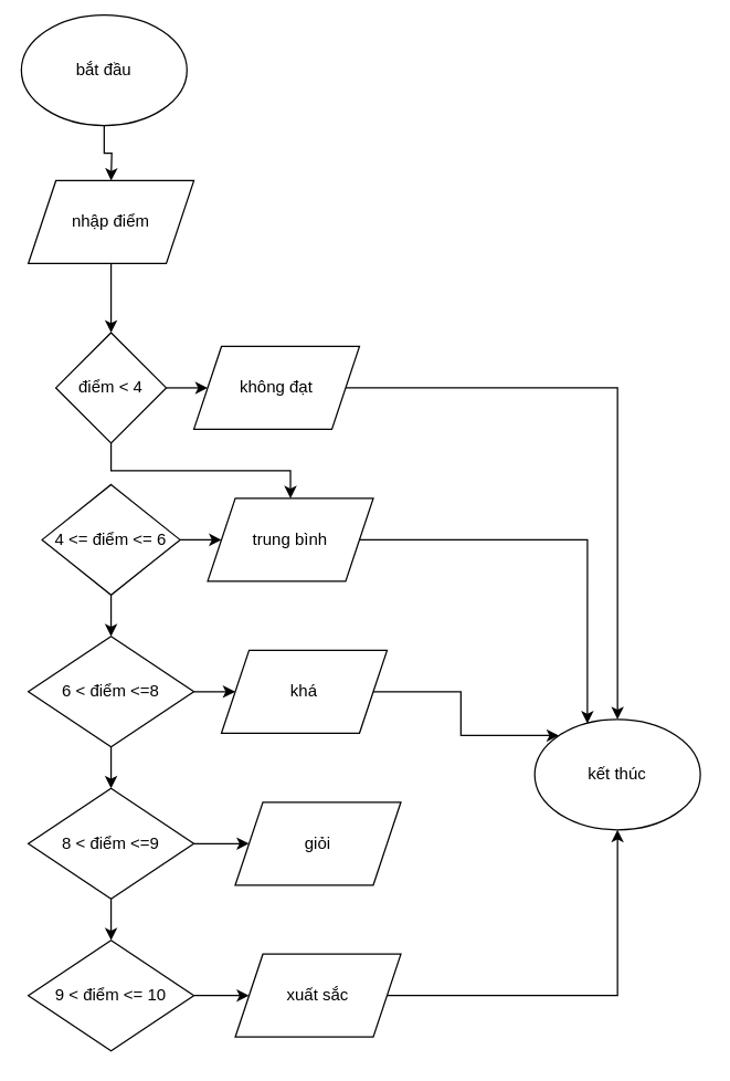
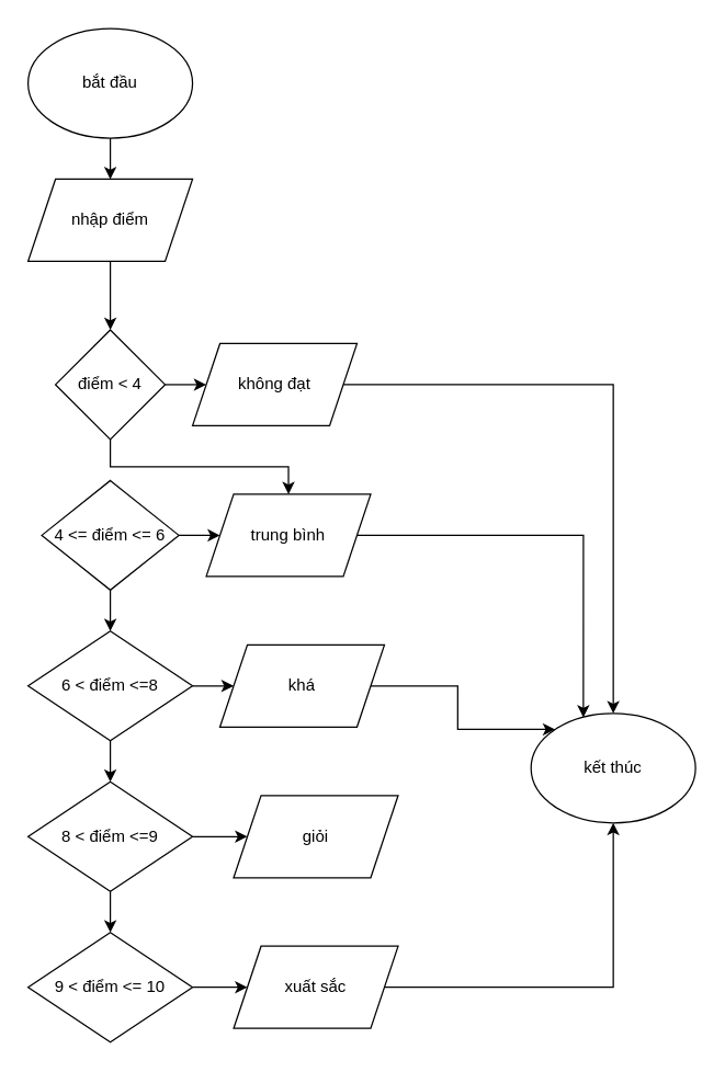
  <mxCell id="0" />
  <mxCell id="1" parent="0" />
  <mxCell id="2" style="edgeStyle=orthogonalEdgeStyle;rounded=0;orthogonalLoop=1;jettySize=auto;html=1;exitX=0.5;exitY=1;exitDx=0;exitDy=0;" edge="1" parent="1" source="3"><mxGeometry relative="1" as="geometry"><mxPoint x="80" y="130" as="targetPoint" /></mxGeometry></mxCell>
- <mxCell id="3" value="bắt đầu" style="ellipse;whiteSpace=wrap;html=1;" vertex="1" parent="1"><mxGeometry x="15" y="10" width="120" height="80" as="geometry" /></mxCell>
+ <mxCell id="3" value="bắt đầu" style="ellipse;whiteSpace=wrap;html=1;" vertex="1" parent="1"><mxGeometry x="20" y="20" width="120" height="80" as="geometry" /></mxCell>
  <mxCell id="4" style="edgeStyle=orthogonalEdgeStyle;rounded=0;orthogonalLoop=1;jettySize=auto;html=1;exitX=0.5;exitY=1;exitDx=0;exitDy=0;" edge="1" parent="1" source="5" target="8"><mxGeometry relative="1" as="geometry"><mxPoint x="80" y="220" as="targetPoint" /></mxGeometry></mxCell>
  <mxCell id="5" value="nhập điểm" style="shape=parallelogram;perimeter=parallelogramPerimeter;whiteSpace=wrap;html=1;fixedSize=1;" vertex="1" parent="1"><mxGeometry x="20" y="130" width="120" height="60" as="geometry" /></mxCell>
  <mxCell id="6" style="edgeStyle=orthogonalEdgeStyle;rounded=0;orthogonalLoop=1;jettySize=auto;html=1;exitX=1;exitY=0.5;exitDx=0;exitDy=0;" edge="1" parent="1" source="8"><mxGeometry relative="1" as="geometry"><mxPoint x="150" y="280" as="targetPoint" /></mxGeometry></mxCell>
  <mxCell id="7" style="edgeStyle=orthogonalEdgeStyle;rounded=0;orthogonalLoop=1;jettySize=auto;html=1;exitX=0.5;exitY=1;exitDx=0;exitDy=0;" edge="1" parent="1" source="8" target="14"><mxGeometry relative="1" as="geometry"><mxPoint x="80" y="360" as="targetPoint" /></mxGeometry></mxCell>
  <mxCell id="8" value="điểm &amp;lt; 4" style="rhombus;whiteSpace=wrap;html=1;" vertex="1" parent="1"><mxGeometry x="40" y="240" width="80" height="80" as="geometry" /></mxCell>
  <mxCell id="9" style="edgeStyle=orthogonalEdgeStyle;rounded=0;orthogonalLoop=1;jettySize=auto;html=1;exitX=1;exitY=0.5;exitDx=0;exitDy=0;entryX=0.5;entryY=0;entryDx=0;entryDy=0;" edge="1" parent="1" source="10" target="28"><mxGeometry relative="1" as="geometry" /></mxCell>
  <mxCell id="10" value="không đạt" style="shape=parallelogram;perimeter=parallelogramPerimeter;whiteSpace=wrap;html=1;fixedSize=1;" vertex="1" parent="1"><mxGeometry x="140" y="250" width="120" height="60" as="geometry" /></mxCell>
  <mxCell id="11" style="edgeStyle=orthogonalEdgeStyle;rounded=0;orthogonalLoop=1;jettySize=auto;html=1;exitX=1;exitY=0.5;exitDx=0;exitDy=0;" edge="1" parent="1" source="13" target="14"><mxGeometry relative="1" as="geometry"><mxPoint x="150" y="390" as="targetPoint" /></mxGeometry></mxCell>
  <mxCell id="12" style="edgeStyle=orthogonalEdgeStyle;rounded=0;orthogonalLoop=1;jettySize=auto;html=1;exitX=0.5;exitY=1;exitDx=0;exitDy=0;" edge="1" parent="1" source="13"><mxGeometry relative="1" as="geometry"><mxPoint x="80" y="460" as="targetPoint" /></mxGeometry></mxCell>
  <mxCell id="13" value="4 &amp;lt;= điểm &amp;lt;= 6" style="rhombus;whiteSpace=wrap;html=1;" vertex="1" parent="1"><mxGeometry x="30" y="350" width="100" height="80" as="geometry" /></mxCell>
  <mxCell id="14" value="trung bình" style="shape=parallelogram;perimeter=parallelogramPerimeter;whiteSpace=wrap;html=1;fixedSize=1;" vertex="1" parent="1"><mxGeometry x="150" y="360" width="120" height="60" as="geometry" /></mxCell>
  <mxCell id="15" style="edgeStyle=orthogonalEdgeStyle;rounded=0;orthogonalLoop=1;jettySize=auto;html=1;exitX=1;exitY=0.5;exitDx=0;exitDy=0;" edge="1" parent="1" source="17" target="19"><mxGeometry relative="1" as="geometry"><mxPoint x="170" y="500" as="targetPoint" /></mxGeometry></mxCell>
  <mxCell id="16" style="edgeStyle=orthogonalEdgeStyle;rounded=0;orthogonalLoop=1;jettySize=auto;html=1;exitX=0.5;exitY=1;exitDx=0;exitDy=0;" edge="1" parent="1" source="17"><mxGeometry relative="1" as="geometry"><mxPoint x="80" y="570" as="targetPoint" /></mxGeometry></mxCell>
  <mxCell id="17" value="6 &amp;lt; điểm &amp;lt;=8" style="rhombus;whiteSpace=wrap;html=1;" vertex="1" parent="1"><mxGeometry x="20" y="460" width="120" height="80" as="geometry" /></mxCell>
  <mxCell id="18" style="edgeStyle=orthogonalEdgeStyle;rounded=0;orthogonalLoop=1;jettySize=auto;html=1;exitX=1;exitY=0.5;exitDx=0;exitDy=0;entryX=0;entryY=0;entryDx=0;entryDy=0;" edge="1" parent="1" source="19" target="28"><mxGeometry relative="1" as="geometry" /></mxCell>
  <mxCell id="19" value="khá" style="shape=parallelogram;perimeter=parallelogramPerimeter;whiteSpace=wrap;html=1;fixedSize=1;" vertex="1" parent="1"><mxGeometry x="160" y="470" width="120" height="60" as="geometry" /></mxCell>
  <mxCell id="20" style="edgeStyle=orthogonalEdgeStyle;rounded=0;orthogonalLoop=1;jettySize=auto;html=1;exitX=1;exitY=0.5;exitDx=0;exitDy=0;" edge="1" parent="1" source="22"><mxGeometry relative="1" as="geometry"><mxPoint x="180" y="610" as="targetPoint" /></mxGeometry></mxCell>
  <mxCell id="21" style="edgeStyle=orthogonalEdgeStyle;rounded=0;orthogonalLoop=1;jettySize=auto;html=1;exitX=0.5;exitY=1;exitDx=0;exitDy=0;" edge="1" parent="1" source="22"><mxGeometry relative="1" as="geometry"><mxPoint x="80" y="680" as="targetPoint" /></mxGeometry></mxCell>
  <mxCell id="22" value="8 &amp;lt; điểm &amp;lt;=9" style="rhombus;whiteSpace=wrap;html=1;" vertex="1" parent="1"><mxGeometry x="20" y="570" width="120" height="80" as="geometry" /></mxCell>
  <mxCell id="23" value="giỏi" style="shape=parallelogram;perimeter=parallelogramPerimeter;whiteSpace=wrap;html=1;fixedSize=1;" vertex="1" parent="1"><mxGeometry x="170" y="580" width="120" height="60" as="geometry" /></mxCell>
  <mxCell id="24" style="edgeStyle=orthogonalEdgeStyle;rounded=0;orthogonalLoop=1;jettySize=auto;html=1;exitX=1;exitY=0.5;exitDx=0;exitDy=0;" edge="1" parent="1" source="25"><mxGeometry relative="1" as="geometry"><mxPoint x="180" y="720" as="targetPoint" /></mxGeometry></mxCell>
  <mxCell id="25" value="9 &amp;lt; điểm &amp;lt;= 10" style="rhombus;whiteSpace=wrap;html=1;" vertex="1" parent="1"><mxGeometry x="20" y="680" width="120" height="80" as="geometry" /></mxCell>
  <mxCell id="26" style="edgeStyle=orthogonalEdgeStyle;rounded=0;orthogonalLoop=1;jettySize=auto;html=1;exitX=1;exitY=0.5;exitDx=0;exitDy=0;entryX=0.5;entryY=1;entryDx=0;entryDy=0;" edge="1" parent="1" source="27" target="28"><mxGeometry relative="1" as="geometry" /></mxCell>
  <mxCell id="27" value="xuất sắc" style="shape=parallelogram;perimeter=parallelogramPerimeter;whiteSpace=wrap;html=1;fixedSize=1;" vertex="1" parent="1"><mxGeometry x="170" y="690" width="120" height="60" as="geometry" /></mxCell>
  <mxCell id="28" value="kết thúc" style="ellipse;whiteSpace=wrap;html=1;" vertex="1" parent="1"><mxGeometry x="387" y="520" width="120" height="80" as="geometry" /></mxCell>
  <mxCell id="29" style="edgeStyle=orthogonalEdgeStyle;rounded=0;orthogonalLoop=1;jettySize=auto;html=1;exitX=1;exitY=0.5;exitDx=0;exitDy=0;entryX=0.318;entryY=0.038;entryDx=0;entryDy=0;entryPerimeter=0;" edge="1" parent="1" source="14" target="28"><mxGeometry relative="1" as="geometry" /></mxCell>
